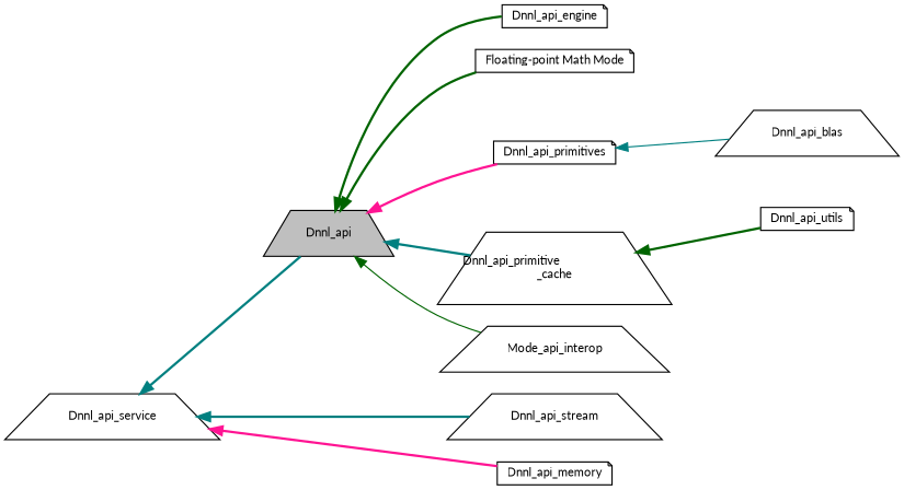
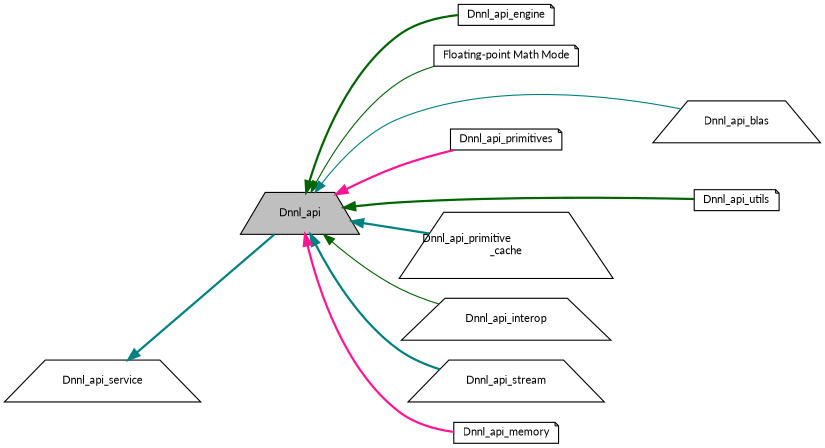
  digraph {
    fontname=Lato
    rankdir=LR
    node [color=black fillcolor=white fontname=Lato fontsize=10 shape=trapezium style=filled]
    edge [color=darkgreen dir=back fontname=Lato fontsize=10 labelfontname=Helvetica labelfontsize=10 shape=plaintext style=bold]
-   n1 [height=0.2 label=Mode_api_interop width=0.4]
+   n1 [height=0.2 label=Dnnl_api_interop width=0.4]
    n2 [height=0.2 label=Dnnl_api_engine shape=note width=0.4]
    n3 [height=0.2 label="Floating-point Math Mode" shape=note width=0.4]
    n4 [height=0.2 label=Dnnl_api_primitives shape=note width=0.4]
    n5 [height=0.2 label="Dnnl_api_primitive\l_cache" width=0.4]
    n6 [height=0.2 label=Dnnl_api_blas width=0.4]
    n7 [height=0.2 label=Dnnl_api_stream width=0.4]
    n8 [height=0.2 label=Dnnl_api_memory shape=note width=0.4]
    n9 [fillcolor=grey75 fontcolor=black height=0.2 label=Dnnl_api width=0.4]
    n10 [height=0.2 label=Dnnl_api_utils shape=note width=0.4]
    n11 [height=0.2 label=Dnnl_api_service width=0.4]
    n9 -> n1 [style=solid]
    n9 -> n2
-   n9 -> n3
+   n9 -> n3 [style=solid]
    n9 -> n4 [color=deeppink]
    n9 -> n5 [color=teal]
-   n4 -> n6 [color=teal style=solid]
-   n11 -> n7 [color=teal]
-   n11 -> n8 [color=deeppink]
-   n5 -> n10
+   n9 -> n6 [color=teal style=solid]
+   n9 -> n7 [color=teal]
+   n9 -> n8 [color=deeppink]
+   n9 -> n10
    n11 -> n9 [color=teal]
  }
